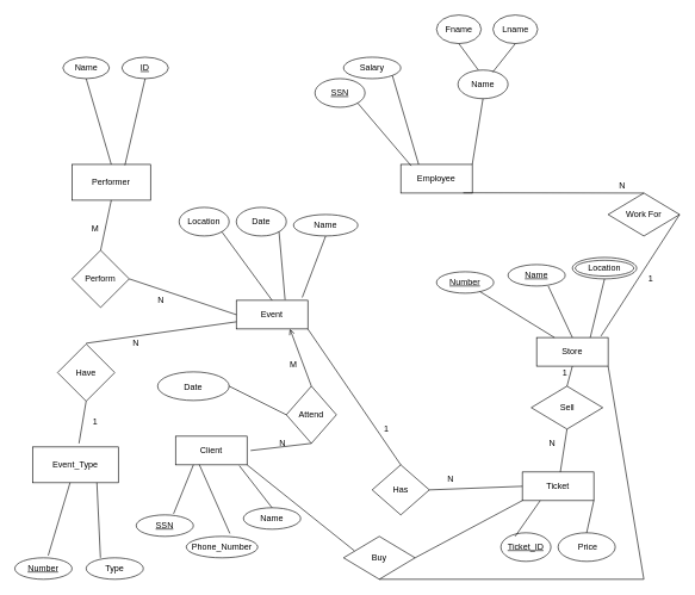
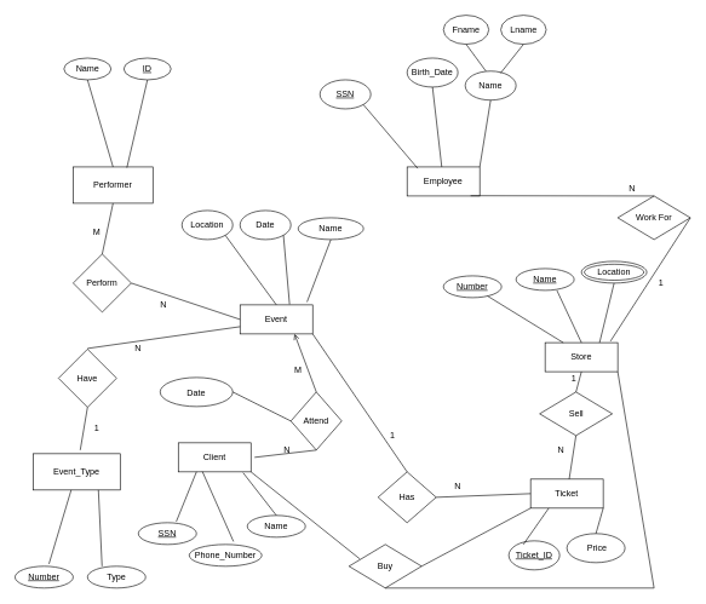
  <mxCell id="0" />
  <mxCell id="1" parent="0" />
  <mxCell id="2" value="Employee" style="whiteSpace=wrap;html=1;align=center;" parent="1" vertex="1"><mxGeometry x="560" y="229" width="100" height="40" as="geometry" /></mxCell>
  <mxCell id="3" value="Store" style="whiteSpace=wrap;html=1;align=center;" parent="1" vertex="1"><mxGeometry x="750" y="471" width="100" height="40" as="geometry" /></mxCell>
  <mxCell id="4" value="Client" style="whiteSpace=wrap;html=1;align=center;" parent="1" vertex="1"><mxGeometry x="245" y="609" width="100" height="40" as="geometry" /></mxCell>
  <mxCell id="5" value="Ticket" style="whiteSpace=wrap;html=1;align=center;" parent="1" vertex="1"><mxGeometry x="730" y="659" width="100" height="40" as="geometry" /></mxCell>
  <mxCell id="6" value="Event" style="whiteSpace=wrap;html=1;align=center;" parent="1" vertex="1"><mxGeometry x="330" y="419" width="100" height="40" as="geometry" /></mxCell>
  <mxCell id="7" value="Date" style="ellipse;whiteSpace=wrap;align=center;" parent="1" vertex="1"><mxGeometry x="330" y="289" width="70" height="40" as="geometry" /></mxCell>
  <mxCell id="8" value="Location" style="ellipse;whiteSpace=wrap;align=center;" parent="1" vertex="1"><mxGeometry x="250" y="289" width="70" height="40" as="geometry" /></mxCell>
  <mxCell id="9" value="SSN" style="ellipse;whiteSpace=wrap;html=1;align=center;fontStyle=4" parent="1" vertex="1"><mxGeometry x="440" y="109" width="70" height="40" as="geometry" /></mxCell>
+ <mxCell id="10" value="Birth_Date" style="ellipse;align=center;fontStyle=0;whiteSpace=wrap;" parent="1" vertex="1"><mxGeometry x="560" y="79" width="70" height="40" as="geometry" /></mxCell>
  <mxCell id="11" value="Sell" style="shape=rhombus;perimeter=rhombusPerimeter;whiteSpace=wrap;html=1;align=center;" parent="1" vertex="1"><mxGeometry x="742.5" y="539" width="100" height="60" as="geometry" /></mxCell>
  <mxCell id="12" value="Work For" style="shape=rhombus;perimeter=rhombusPerimeter;whiteSpace=wrap;html=1;align=center;" parent="1" vertex="1"><mxGeometry x="850" y="269" width="100" height="60" as="geometry" /></mxCell>
  <mxCell id="13" value="Buy" style="shape=rhombus;perimeter=rhombusPerimeter;whiteSpace=wrap;html=1;align=center;" parent="1" vertex="1"><mxGeometry x="480" y="749" width="100" height="60" as="geometry" /></mxCell>
  <mxCell id="14" value="Name" style="ellipse;whiteSpace=wrap;html=1;align=center;fontStyle=0;" parent="1" vertex="1"><mxGeometry x="640" y="97" width="70" height="40" as="geometry" /></mxCell>
  <mxCell id="15" value="Ticket_ID" style="ellipse;whiteSpace=wrap;html=1;align=center;fontStyle=4;" parent="1" vertex="1"><mxGeometry x="700" y="744" width="70" height="40" as="geometry" /></mxCell>
  <mxCell id="16" value="" style="endArrow=none;html=1;rounded=0;entryX=0.5;entryY=1;entryDx=0;entryDy=0;exitX=1;exitY=0;exitDx=0;exitDy=0;" parent="1" source="2" target="14" edge="1"><mxGeometry relative="1" as="geometry"><mxPoint x="490" y="439" as="sourcePoint" /><mxPoint x="650" y="439" as="targetPoint" /></mxGeometry></mxCell>
+ <mxCell id="17" value="" style="endArrow=none;html=1;rounded=0;entryX=0.5;entryY=1;entryDx=0;entryDy=0;" parent="1" source="2" target="10" edge="1"><mxGeometry relative="1" as="geometry"><mxPoint x="490" y="439" as="sourcePoint" /><mxPoint x="650" y="439" as="targetPoint" /></mxGeometry></mxCell>
  <mxCell id="18" style="edgeStyle=orthogonalEdgeStyle;rounded=0;orthogonalLoop=1;jettySize=auto;html=1;exitX=0.5;exitY=1;exitDx=0;exitDy=0;" parent="1" source="12" target="12" edge="1"><mxGeometry relative="1" as="geometry" /></mxCell>
  <mxCell id="19" value="" style="endArrow=none;html=1;rounded=0;entryX=0.5;entryY=1;entryDx=0;entryDy=0;exitX=0.5;exitY=0;exitDx=0;exitDy=0;" parent="1" source="11" target="3" edge="1"><mxGeometry relative="1" as="geometry"><mxPoint x="490" y="439" as="sourcePoint" /><mxPoint x="650" y="439" as="targetPoint" /></mxGeometry></mxCell>
  <mxCell id="20" value="Attend" style="rhombus;whiteSpace=wrap;html=1;" parent="1" vertex="1"><mxGeometry x="400" y="539" width="70" height="80" as="geometry" /></mxCell>
- <mxCell id="21" value="&amp;nbsp;Price" style="ellipse;whiteSpace=wrap;html=1;" parent="1" vertex="1"><mxGeometry x="780" y="744" width="80" height="40" as="geometry" /></mxCell>
+ <mxCell id="21" value="&amp;nbsp;Price" style="ellipse;whiteSpace=wrap;html=1;" parent="1" vertex="1"><mxGeometry x="780" y="734" width="80" height="40" as="geometry" /></mxCell>
  <mxCell id="22" value="" style="endArrow=none;html=1;entryX=0.407;entryY=0;entryDx=0;entryDy=0;entryPerimeter=0;exitX=0.5;exitY=1;exitDx=0;exitDy=0;" parent="1" source="23" target="14" edge="1"><mxGeometry width="50" height="50" relative="1" as="geometry"><mxPoint x="630" y="219" as="sourcePoint" /><mxPoint x="600" y="279" as="targetPoint" /></mxGeometry></mxCell>
  <mxCell id="23" value="Fname" style="ellipse;whiteSpace=wrap;html=1;" parent="1" vertex="1"><mxGeometry x="610" y="20" width="62.5" height="40" as="geometry" /></mxCell>
  <mxCell id="24" value="Lname" style="ellipse;whiteSpace=wrap;html=1;" parent="1" vertex="1"><mxGeometry x="689" y="20" width="62.5" height="40" as="geometry" /></mxCell>
  <mxCell id="25" value="" style="endArrow=none;html=1;entryX=0.5;entryY=1;entryDx=0;entryDy=0;exitX=0.693;exitY=0.075;exitDx=0;exitDy=0;exitPerimeter=0;" parent="1" source="14" target="24" edge="1"><mxGeometry width="50" height="50" relative="1" as="geometry"><mxPoint x="550" y="329" as="sourcePoint" /><mxPoint x="600" y="279" as="targetPoint" /></mxGeometry></mxCell>
  <mxCell id="26" style="edgeStyle=orthogonalEdgeStyle;rounded=0;orthogonalLoop=1;jettySize=auto;html=1;exitX=0.5;exitY=1;exitDx=0;exitDy=0;" parent="1" source="13" target="13" edge="1"><mxGeometry relative="1" as="geometry" /></mxCell>
- <mxCell id="27" value="Salary" style="ellipse;whiteSpace=wrap;html=1;" parent="1" vertex="1"><mxGeometry x="480" y="79" width="80" height="30" as="geometry" /></mxCell>
  <mxCell id="28" value="Name" style="ellipse;whiteSpace=wrap;html=1;fontStyle=4" parent="1" vertex="1"><mxGeometry x="710" y="369" width="80" height="30" as="geometry" /></mxCell>
  <mxCell id="29" value="Number" style="ellipse;whiteSpace=wrap;html=1;fontStyle=4" parent="1" vertex="1"><mxGeometry x="610" y="379" width="80" height="30" as="geometry" /></mxCell>
  <mxCell id="30" value="Location" style="ellipse;shape=doubleEllipse;whiteSpace=wrap;html=1;" parent="1" vertex="1"><mxGeometry x="800" y="359" width="90" height="30" as="geometry" /></mxCell>
  <mxCell id="31" value="SSN" style="ellipse;whiteSpace=wrap;html=1;fontStyle=4" parent="1" vertex="1"><mxGeometry x="190" y="719" width="80" height="30" as="geometry" /></mxCell>
  <mxCell id="32" value="Name" style="ellipse;whiteSpace=wrap;html=1;" parent="1" vertex="1"><mxGeometry x="340" y="709" width="80" height="30" as="geometry" /></mxCell>
  <mxCell id="33" value="Phone_Number" style="ellipse;whiteSpace=wrap;html=1;" parent="1" vertex="1"><mxGeometry x="260" y="749" width="100" height="30" as="geometry" /></mxCell>
  <mxCell id="34" value="Has" style="rhombus;whiteSpace=wrap;html=1;" parent="1" vertex="1"><mxGeometry x="520" y="649" width="80" height="70" as="geometry" /></mxCell>
  <mxCell id="35" value="Event_Type" style="rounded=0;whiteSpace=wrap;html=1;" parent="1" vertex="1"><mxGeometry x="45" y="624" width="120" height="50" as="geometry" /></mxCell>
  <mxCell id="36" value="Have" style="rhombus;whiteSpace=wrap;html=1;" parent="1" vertex="1"><mxGeometry x="80" y="480" width="80" height="80" as="geometry" /></mxCell>
  <mxCell id="37" value="Number" style="ellipse;whiteSpace=wrap;html=1;fontStyle=4" parent="1" vertex="1"><mxGeometry x="20.25" y="779" width="80" height="30" as="geometry" /></mxCell>
  <mxCell id="38" value="Type" style="ellipse;whiteSpace=wrap;html=1;" parent="1" vertex="1"><mxGeometry x="120" y="779" width="80" height="30" as="geometry" /></mxCell>
  <mxCell id="39" value="Name" style="ellipse;whiteSpace=wrap;html=1;" parent="1" vertex="1"><mxGeometry x="410" y="299" width="90" height="30" as="geometry" /></mxCell>
  <mxCell id="40" value="Performer" style="rounded=0;whiteSpace=wrap;html=1;" parent="1" vertex="1"><mxGeometry x="100.25" y="229" width="109.75" height="50" as="geometry" /></mxCell>
  <mxCell id="41" value="Perform" style="rhombus;whiteSpace=wrap;html=1;" parent="1" vertex="1"><mxGeometry x="100.25" y="349" width="80" height="80" as="geometry" /></mxCell>
  <mxCell id="42" value="Name" style="ellipse;whiteSpace=wrap;html=1;" parent="1" vertex="1"><mxGeometry x="87.5" y="79" width="65" height="30" as="geometry" /></mxCell>
  <mxCell id="43" value="" style="endArrow=none;html=1;entryX=0.5;entryY=1;entryDx=0;entryDy=0;exitX=0.5;exitY=0;exitDx=0;exitDy=0;" parent="1" source="40" target="42" edge="1"><mxGeometry width="50" height="50" relative="1" as="geometry"><mxPoint x="430" y="299" as="sourcePoint" /><mxPoint x="480" y="249" as="targetPoint" /></mxGeometry></mxCell>
  <mxCell id="44" value="ID" style="ellipse;whiteSpace=wrap;html=1;fontStyle=4" parent="1" vertex="1"><mxGeometry x="170" y="79" width="65" height="30" as="geometry" /></mxCell>
  <mxCell id="45" value="" style="endArrow=none;html=1;entryX=0.5;entryY=1;entryDx=0;entryDy=0;exitX=0.674;exitY=0.02;exitDx=0;exitDy=0;exitPerimeter=0;" parent="1" source="40" target="44" edge="1"><mxGeometry width="50" height="50" relative="1" as="geometry"><mxPoint x="165" y="229" as="sourcePoint" /><mxPoint x="112.5" y="199" as="targetPoint" /></mxGeometry></mxCell>
  <mxCell id="46" value="" style="endArrow=none;html=1;entryX=0.5;entryY=0;entryDx=0;entryDy=0;exitX=0.5;exitY=1;exitDx=0;exitDy=0;" parent="1" source="40" target="41" edge="1"><mxGeometry width="50" height="50" relative="1" as="geometry"><mxPoint x="50" y="289" as="sourcePoint" /><mxPoint x="100" y="239" as="targetPoint" /></mxGeometry></mxCell>
- <mxCell id="47" value="" style="endArrow=none;html=1;entryX=1;entryY=1;entryDx=0;entryDy=0;exitX=0.25;exitY=0;exitDx=0;exitDy=0;" parent="1" source="2" target="27" edge="1"><mxGeometry width="50" height="50" relative="1" as="geometry"><mxPoint x="515" y="199" as="sourcePoint" /><mxPoint x="565" y="149" as="targetPoint" /></mxGeometry></mxCell>
  <mxCell id="48" value="" style="endArrow=none;html=1;entryX=1;entryY=1;entryDx=0;entryDy=0;exitX=0.146;exitY=0.05;exitDx=0;exitDy=0;exitPerimeter=0;" parent="1" source="2" target="9" edge="1"><mxGeometry width="50" height="50" relative="1" as="geometry"><mxPoint x="490" y="209" as="sourcePoint" /><mxPoint x="540" y="159" as="targetPoint" /></mxGeometry></mxCell>
  <mxCell id="49" value="" style="endArrow=none;html=1;entryX=0.874;entryY=0.99;entryDx=0;entryDy=0;entryPerimeter=0;exitX=0.5;exitY=0;exitDx=0;exitDy=0;" parent="1" source="12" target="2" edge="1"><mxGeometry width="50" height="50" relative="1" as="geometry"><mxPoint x="600" y="309" as="sourcePoint" /><mxPoint x="650" y="259" as="targetPoint" /></mxGeometry></mxCell>
  <mxCell id="50" value="" style="endArrow=none;html=1;" parent="1" edge="1"><mxGeometry width="50" height="50" relative="1" as="geometry"><mxPoint x="840" y="469" as="sourcePoint" /><mxPoint x="950" y="299" as="targetPoint" /></mxGeometry></mxCell>
  <mxCell id="51" value="" style="endArrow=none;html=1;entryX=0.5;entryY=1;entryDx=0;entryDy=0;exitX=0.75;exitY=0;exitDx=0;exitDy=0;" parent="1" source="3" target="30" edge="1"><mxGeometry width="50" height="50" relative="1" as="geometry"><mxPoint x="800" y="459" as="sourcePoint" /><mxPoint x="850" y="409" as="targetPoint" /></mxGeometry></mxCell>
  <mxCell id="52" value="" style="endArrow=none;html=1;entryX=0.703;entryY=1;entryDx=0;entryDy=0;entryPerimeter=0;exitX=0.5;exitY=0;exitDx=0;exitDy=0;" parent="1" source="3" target="28" edge="1"><mxGeometry width="50" height="50" relative="1" as="geometry"><mxPoint x="740" y="459" as="sourcePoint" /><mxPoint x="790" y="409" as="targetPoint" /></mxGeometry></mxCell>
  <mxCell id="53" value="" style="endArrow=none;html=1;exitX=0.25;exitY=0;exitDx=0;exitDy=0;" parent="1" source="3" target="29" edge="1"><mxGeometry width="50" height="50" relative="1" as="geometry"><mxPoint x="670" y="469" as="sourcePoint" /><mxPoint x="720" y="419" as="targetPoint" /></mxGeometry></mxCell>
  <mxCell id="54" value="" style="endArrow=none;html=1;exitX=0.5;exitY=0;exitDx=0;exitDy=0;" parent="1" source="21" edge="1"><mxGeometry width="50" height="50" relative="1" as="geometry"><mxPoint x="780" y="749" as="sourcePoint" /><mxPoint x="830" y="699" as="targetPoint" /></mxGeometry></mxCell>
  <mxCell id="55" value="" style="endArrow=none;html=1;entryX=0.25;entryY=1;entryDx=0;entryDy=0;" parent="1" target="5" edge="1"><mxGeometry width="50" height="50" relative="1" as="geometry"><mxPoint x="720" y="749" as="sourcePoint" /><mxPoint x="760" y="709" as="targetPoint" /></mxGeometry></mxCell>
  <mxCell id="56" value="" style="endArrow=none;html=1;entryX=0.5;entryY=1;entryDx=0;entryDy=0;" parent="1" source="5" target="11" edge="1"><mxGeometry width="50" height="50" relative="1" as="geometry"><mxPoint x="780" y="638.289" as="sourcePoint" /><mxPoint x="780" y="588.289" as="targetPoint" /></mxGeometry></mxCell>
  <mxCell id="57" value="" style="endArrow=none;html=1;entryX=0;entryY=0.5;entryDx=0;entryDy=0;exitX=1;exitY=0.5;exitDx=0;exitDy=0;" parent="1" source="34" target="5" edge="1"><mxGeometry width="50" height="50" relative="1" as="geometry"><mxPoint x="650" y="719" as="sourcePoint" /><mxPoint x="700" y="669" as="targetPoint" /></mxGeometry></mxCell>
  <mxCell id="58" value="" style="endArrow=none;html=1;entryX=1;entryY=1;entryDx=0;entryDy=0;exitX=0.5;exitY=0;exitDx=0;exitDy=0;" parent="1" source="34" target="6" edge="1"><mxGeometry width="50" height="50" relative="1" as="geometry"><mxPoint x="530" y="649" as="sourcePoint" /><mxPoint x="580" y="599" as="targetPoint" /></mxGeometry></mxCell>
  <mxCell id="59" value="" style="endArrow=none;html=1;entryX=1;entryY=1;entryDx=0;entryDy=0;" parent="1" target="3" edge="1"><mxGeometry width="50" height="50" relative="1" as="geometry"><mxPoint x="900" y="809" as="sourcePoint" /><mxPoint x="920" y="559" as="targetPoint" /></mxGeometry></mxCell>
  <mxCell id="60" value="" style="endArrow=none;html=1;" parent="1" edge="1"><mxGeometry width="50" height="50" relative="1" as="geometry"><mxPoint x="530" y="809" as="sourcePoint" /><mxPoint x="900" y="809" as="targetPoint" /></mxGeometry></mxCell>
  <mxCell id="61" value="" style="endArrow=none;html=1;entryX=1;entryY=1;entryDx=0;entryDy=0;" parent="1" target="4" edge="1"><mxGeometry width="50" height="50" relative="1" as="geometry"><mxPoint x="495" y="769" as="sourcePoint" /><mxPoint x="545" y="719" as="targetPoint" /></mxGeometry></mxCell>
  <mxCell id="62" value="" style="endArrow=none;html=1;entryX=0;entryY=1;entryDx=0;entryDy=0;exitX=1;exitY=0.5;exitDx=0;exitDy=0;" parent="1" source="13" target="5" edge="1"><mxGeometry width="50" height="50" relative="1" as="geometry"><mxPoint x="610" y="759" as="sourcePoint" /><mxPoint x="660" y="709" as="targetPoint" /></mxGeometry></mxCell>
  <mxCell id="63" value="" style="endArrow=none;html=1;entryX=0.5;entryY=1;entryDx=0;entryDy=0;exitX=0.922;exitY=-0.1;exitDx=0;exitDy=0;exitPerimeter=0;" parent="1" source="6" target="39" edge="1"><mxGeometry width="50" height="50" relative="1" as="geometry"><mxPoint x="400" y="409" as="sourcePoint" /><mxPoint x="450" y="359" as="targetPoint" /></mxGeometry></mxCell>
  <mxCell id="64" value="" style="endArrow=none;html=1;entryX=1;entryY=1;entryDx=0;entryDy=0;exitX=0.682;exitY=-0.02;exitDx=0;exitDy=0;exitPerimeter=0;" parent="1" source="6" target="7" edge="1"><mxGeometry width="50" height="50" relative="1" as="geometry"><mxPoint x="360" y="419" as="sourcePoint" /><mxPoint x="410" y="369" as="targetPoint" /></mxGeometry></mxCell>
  <mxCell id="65" value="" style="endArrow=none;html=1;entryX=1;entryY=1;entryDx=0;entryDy=0;exitX=0.5;exitY=0;exitDx=0;exitDy=0;" parent="1" source="6" target="8" edge="1"><mxGeometry width="50" height="50" relative="1" as="geometry"><mxPoint x="330" y="419" as="sourcePoint" /><mxPoint x="380" y="369" as="targetPoint" /></mxGeometry></mxCell>
  <mxCell id="66" value="" style="endArrow=none;html=1;entryX=0;entryY=0.5;entryDx=0;entryDy=0;exitX=1;exitY=0.5;exitDx=0;exitDy=0;" parent="1" source="41" target="6" edge="1"><mxGeometry width="50" height="50" relative="1" as="geometry"><mxPoint x="260" y="469" as="sourcePoint" /><mxPoint x="310" y="419" as="targetPoint" /></mxGeometry></mxCell>
  <mxCell id="67" value="" style="endArrow=none;html=1;entryX=0;entryY=0.75;entryDx=0;entryDy=0;exitX=0.25;exitY=1;exitDx=0;exitDy=0;" parent="1" target="6" edge="1"><mxGeometry width="50" height="50" relative="1" as="geometry"><mxPoint x="120" y="479" as="sourcePoint" /><mxPoint x="275" y="430" as="targetPoint" /></mxGeometry></mxCell>
  <mxCell id="68" value="" style="endArrow=none;html=1;entryX=0.5;entryY=1;entryDx=0;entryDy=0;" parent="1" target="36" edge="1"><mxGeometry width="50" height="50" relative="1" as="geometry"><mxPoint x="110" y="619" as="sourcePoint" /><mxPoint x="150" y="569" as="targetPoint" /></mxGeometry></mxCell>
  <mxCell id="69" value="" style="endArrow=none;html=1;entryX=0.892;entryY=1.03;entryDx=0;entryDy=0;entryPerimeter=0;exitX=0.5;exitY=0;exitDx=0;exitDy=0;" parent="1" source="32" target="4" edge="1"><mxGeometry width="50" height="50" relative="1" as="geometry"><mxPoint x="310" y="719" as="sourcePoint" /><mxPoint x="360" y="669" as="targetPoint" /></mxGeometry></mxCell>
  <mxCell id="70" value="" style="endArrow=none;html=1;entryX=0.332;entryY=0.99;entryDx=0;entryDy=0;entryPerimeter=0;" parent="1" target="4" edge="1"><mxGeometry width="50" height="50" relative="1" as="geometry"><mxPoint x="321" y="745" as="sourcePoint" /><mxPoint x="300" y="659" as="targetPoint" /></mxGeometry></mxCell>
  <mxCell id="71" value="" style="endArrow=none;html=1;entryX=0.25;entryY=1;entryDx=0;entryDy=0;exitX=0.653;exitY=-0.053;exitDx=0;exitDy=0;exitPerimeter=0;" parent="1" source="31" target="4" edge="1"><mxGeometry width="50" height="50" relative="1" as="geometry"><mxPoint x="230" y="719" as="sourcePoint" /><mxPoint x="280" y="669" as="targetPoint" /></mxGeometry></mxCell>
  <mxCell id="72" value="" style="endArrow=none;html=1;entryX=0.75;entryY=1;entryDx=0;entryDy=0;" parent="1" target="35" edge="1"><mxGeometry width="50" height="50" relative="1" as="geometry"><mxPoint x="140" y="779" as="sourcePoint" /><mxPoint x="190" y="729" as="targetPoint" /></mxGeometry></mxCell>
  <mxCell id="73" value="" style="endArrow=none;html=1;exitX=0.584;exitY=-0.107;exitDx=0;exitDy=0;exitPerimeter=0;" parent="1" source="37" target="35" edge="1"><mxGeometry width="50" height="50" relative="1" as="geometry"><mxPoint x="40" y="769" as="sourcePoint" /><mxPoint x="90" y="719" as="targetPoint" /></mxGeometry></mxCell>
  <mxCell id="74" value="" style="endArrow=open;html=1;entryX=0.75;entryY=1;entryDx=0;entryDy=0;exitX=0.5;exitY=0;exitDx=0;exitDy=0;" parent="1" source="20" target="6" edge="1"><mxGeometry width="50" height="50" relative="1" as="geometry"><mxPoint x="370" y="549" as="sourcePoint" /><mxPoint x="420" y="499" as="targetPoint" /></mxGeometry></mxCell>
  <mxCell id="75" value="" style="endArrow=none;html=1;entryX=0.5;entryY=1;entryDx=0;entryDy=0;" parent="1" target="20" edge="1"><mxGeometry width="50" height="50" relative="1" as="geometry"><mxPoint x="350" y="629" as="sourcePoint" /><mxPoint x="460" y="619" as="targetPoint" /></mxGeometry></mxCell>
  <mxCell id="76" value="N" style="text;html=1;strokeColor=none;fillColor=none;align=center;verticalAlign=middle;whiteSpace=wrap;rounded=0;" parent="1" vertex="1"><mxGeometry x="850" y="249" width="40" height="20" as="geometry" /></mxCell>
  <mxCell id="77" value="M" style="text;html=1;strokeColor=none;fillColor=none;align=center;verticalAlign=middle;whiteSpace=wrap;rounded=0;" parent="1" vertex="1"><mxGeometry x="390" y="499" width="40" height="20" as="geometry" /></mxCell>
  <mxCell id="78" value="N" style="text;html=1;strokeColor=none;fillColor=none;align=center;verticalAlign=middle;whiteSpace=wrap;rounded=0;" parent="1" vertex="1"><mxGeometry x="375" y="609" width="40" height="20" as="geometry" /></mxCell>
  <mxCell id="79" value="N" style="text;html=1;strokeColor=none;fillColor=none;align=center;verticalAlign=middle;whiteSpace=wrap;rounded=0;" parent="1" vertex="1"><mxGeometry x="170" y="469" width="40" height="20" as="geometry" /></mxCell>
  <mxCell id="80" value="1" style="text;html=1;strokeColor=none;fillColor=none;align=center;verticalAlign=middle;whiteSpace=wrap;rounded=0;" parent="1" vertex="1"><mxGeometry x="112.5" y="579" width="40" height="20" as="geometry" /></mxCell>
  <mxCell id="81" value="N" style="text;html=1;strokeColor=none;fillColor=none;align=center;verticalAlign=middle;whiteSpace=wrap;rounded=0;" parent="1" vertex="1"><mxGeometry x="610" y="659" width="40" height="20" as="geometry" /></mxCell>
  <mxCell id="82" value="1" style="text;html=1;strokeColor=none;fillColor=none;align=center;verticalAlign=middle;whiteSpace=wrap;rounded=0;" parent="1" vertex="1"><mxGeometry x="520" y="589" width="40" height="20" as="geometry" /></mxCell>
  <mxCell id="83" value="M" style="text;html=1;strokeColor=none;fillColor=none;align=center;verticalAlign=middle;whiteSpace=wrap;rounded=0;" parent="1" vertex="1"><mxGeometry x="113" y="309" width="40" height="20" as="geometry" /></mxCell>
  <mxCell id="84" value="N" style="text;html=1;strokeColor=none;fillColor=none;align=center;verticalAlign=middle;whiteSpace=wrap;rounded=0;" parent="1" vertex="1"><mxGeometry x="205" y="409" width="40" height="20" as="geometry" /></mxCell>
  <mxCell id="85" value="1" style="text;html=1;strokeColor=none;fillColor=none;align=center;verticalAlign=middle;whiteSpace=wrap;rounded=0;" parent="1" vertex="1"><mxGeometry x="770" y="510" width="40" height="20" as="geometry" /></mxCell>
  <mxCell id="86" value="N" style="text;html=1;strokeColor=none;fillColor=none;align=center;verticalAlign=middle;whiteSpace=wrap;rounded=0;" parent="1" vertex="1"><mxGeometry x="752" y="609" width="40" height="20" as="geometry" /></mxCell>
  <mxCell id="87" value="1" style="text;html=1;strokeColor=none;fillColor=none;align=center;verticalAlign=middle;whiteSpace=wrap;rounded=0;" parent="1" vertex="1"><mxGeometry x="890" y="379" width="40" height="20" as="geometry" /></mxCell>
  <mxCell id="88" value="" style="ellipse;whiteSpace=wrap;html=1;" vertex="1" parent="1"><mxGeometry x="220" y="519" width="100" height="40" as="geometry" /></mxCell>
  <mxCell id="89" value="" style="endArrow=none;html=1;entryX=0;entryY=0.5;entryDx=0;entryDy=0;exitX=1;exitY=0.5;exitDx=0;exitDy=0;" edge="1" parent="1" source="88" target="20"><mxGeometry width="50" height="50" relative="1" as="geometry"><mxPoint x="340" y="579" as="sourcePoint" /><mxPoint x="390" y="529" as="targetPoint" /></mxGeometry></mxCell>
  <mxCell id="90" value="Date" style="text;html=1;strokeColor=none;fillColor=none;align=center;verticalAlign=middle;whiteSpace=wrap;rounded=0;" vertex="1" parent="1"><mxGeometry x="250" y="530" width="40" height="20" as="geometry" /></mxCell>
